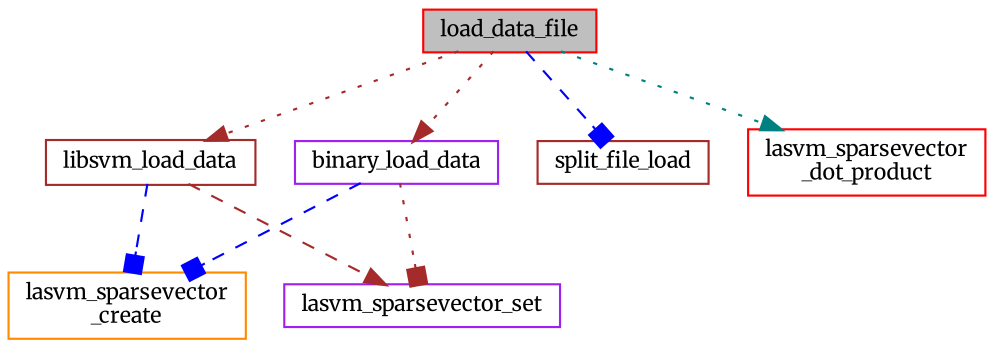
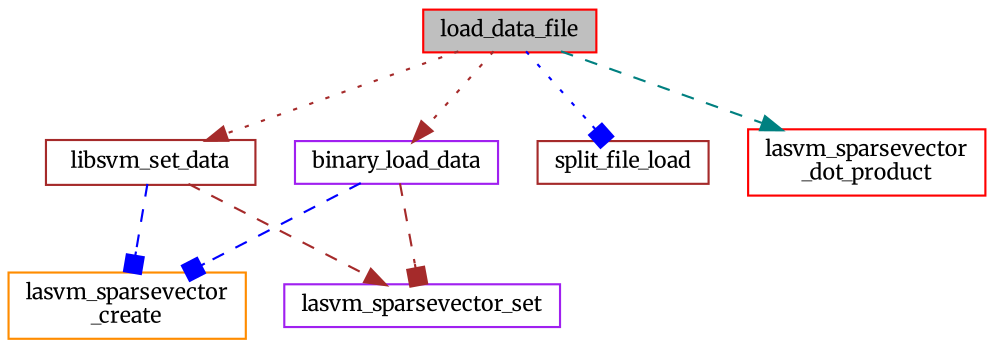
  digraph {
    fontname=Merriweather
    rankdir=TB
    node [color=red fillcolor=white fontname=Merriweather fontsize=10 shape=record style=filled]
    edge [arrowhead=normal color=brown fontname=Merriweather fontsize=10 labelfontname=Helvetica labelfontsize=10 style=dotted]
    n1 [fillcolor=grey75 fontcolor=black height=0.2 label=load_data_file width=0.4]
-   n2 [color=brown height=0.2 label=libsvm_load_data width=0.4]
+   n2 [color=brown height=0.2 label=libsvm_set_data width=0.4]
    n3 [color=purple height=0.2 label=binary_load_data width=0.4]
    n4 [color=brown height=0.2 label=split_file_load width=0.4]
    n5 [height=0.2 label="lasvm_sparsevector\l_dot_product" width=0.4]
    n6 [color=darkorange height=0.2 label="lasvm_sparsevector\l_create" width=0.4]
    n7 [color=purple height=0.2 label=lasvm_sparsevector_set width=0.4]
    n1 -> n2
    n1 -> n3
-   n1 -> n4 [arrowhead=box color=blue style=dashed]
-   n1 -> n5 [color=teal]
+   n1 -> n4 [arrowhead=box color=blue]
+   n1 -> n5 [color=teal style=dashed]
    n2 -> n6 [arrowhead=box color=blue style=dashed]
    n2 -> n7 [style=dashed]
    n3 -> n6 [arrowhead=box color=blue style=dashed]
-   n3 -> n7 [arrowhead=box]
+   n3 -> n7 [arrowhead=box style=dashed]
  }
